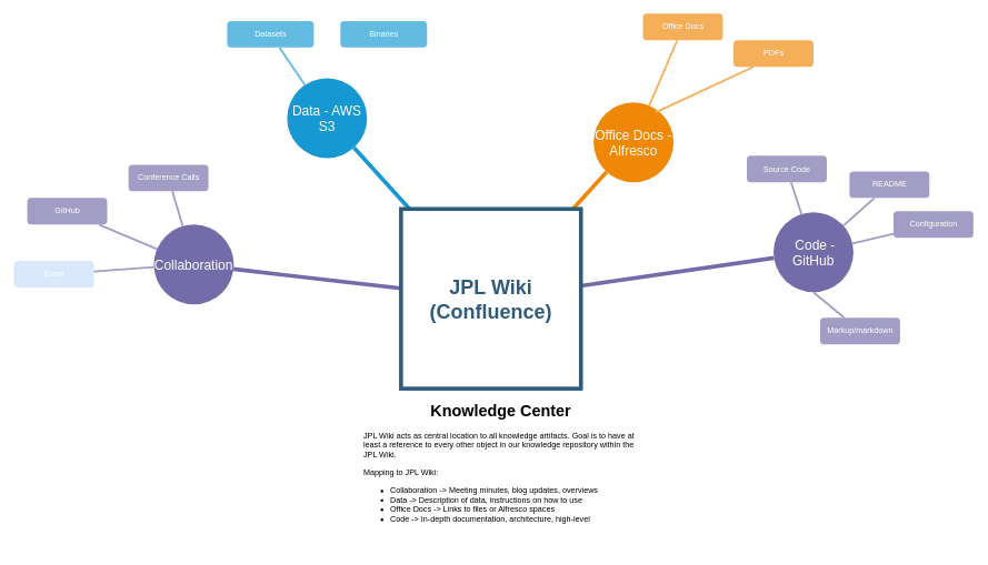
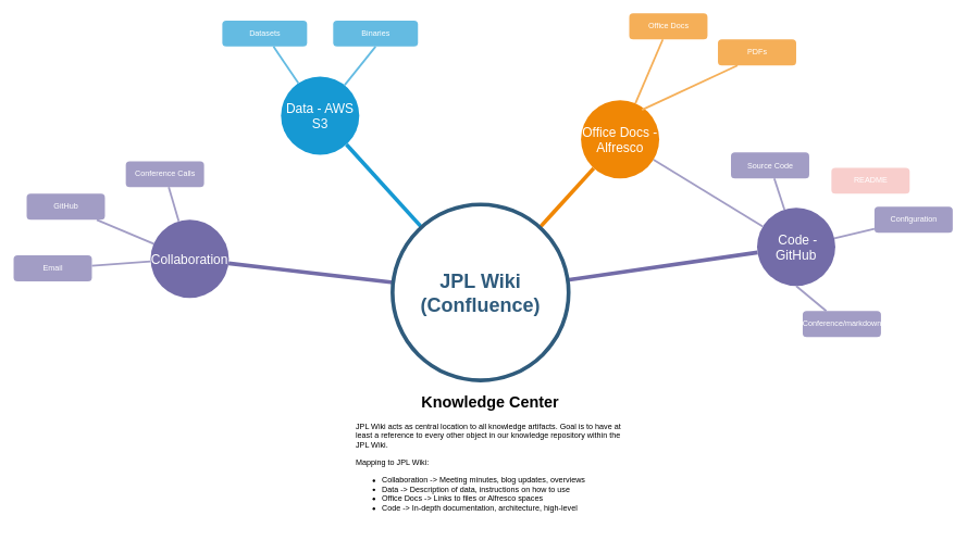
  <mxCell id="0" />
  <mxCell id="1" parent="0" />
  <mxCell id="2" value="Data - AWS S3" style="ellipse;whiteSpace=wrap;html=1;shadow=0;fontFamily=Helvetica;fontSize=20;fontColor=#FFFFFF;align=center;strokeWidth=3;fillColor=#1699D3;strokeColor=none;" parent="1" vertex="1"><mxGeometry x="430" y="117" width="120" height="120" as="geometry" /></mxCell>
  <mxCell id="3" value="Office Docs - Alfresco" style="ellipse;whiteSpace=wrap;html=1;shadow=0;fontFamily=Helvetica;fontSize=20;fontColor=#FFFFFF;align=center;strokeWidth=3;fillColor=#F08705;strokeColor=none;gradientColor=none;" parent="1" vertex="1"><mxGeometry x="890" y="153.5" width="120" height="120" as="geometry" /></mxCell>
  <mxCell id="4" value="&amp;nbsp;Code - GitHub" style="ellipse;whiteSpace=wrap;html=1;shadow=0;fontFamily=Helvetica;fontSize=20;fontColor=#FFFFFF;align=center;strokeWidth=3;fillColor=#736ca8;strokeColor=none;" parent="1" vertex="1"><mxGeometry x="1160" y="318.5" width="120" height="120" as="geometry" /></mxCell>
  <mxCell id="5" style="endArrow=none;strokeWidth=6;strokeColor=#1699D3;html=1;" parent="1" source="19" target="2" edge="1"><mxGeometry relative="1" as="geometry" /></mxCell>
  <mxCell id="6" style="endArrow=none;strokeWidth=6;strokeColor=#f08705;html=1;" parent="1" source="19" target="3" edge="1"><mxGeometry relative="1" as="geometry" /></mxCell>
  <mxCell id="7" style="endArrow=none;strokeWidth=6;strokeColor=#736CA8;html=1;" parent="1" source="19" target="20" edge="1"><mxGeometry relative="1" as="geometry" /></mxCell>
  <mxCell id="8" style="endArrow=none;strokeWidth=6;strokeColor=#736ca8;html=1;" parent="1" source="19" target="4" edge="1"><mxGeometry relative="1" as="geometry" /></mxCell>
  <mxCell id="9" value="Datasets" style="rounded=1;fillColor=#64BBE2;strokeColor=none;strokeWidth=3;shadow=0;html=1;fontColor=#FFFFFF;" parent="1" vertex="1"><mxGeometry x="340" y="31" width="130" height="40" as="geometry" /></mxCell>
  <mxCell id="10" value="" style="edgeStyle=none;endArrow=none;strokeWidth=3;strokeColor=#64BBE2;html=1;" parent="1" source="2" target="9" edge="1"><mxGeometry x="-221.5" y="56.5" width="100" height="100" as="geometry"><mxPoint x="-581.5" y="-206.5" as="sourcePoint" /><mxPoint x="-481.5" y="-306.5" as="targetPoint" /></mxGeometry></mxCell>
  <mxCell id="11" value="Office Docs" style="rounded=1;fillColor=#f5af58;strokeColor=none;strokeWidth=3;shadow=0;html=1;fontColor=#FFFFFF;" parent="1" vertex="1"><mxGeometry x="964" y="20" width="120" height="40" as="geometry" /></mxCell>
  <mxCell id="12" value="" style="edgeStyle=none;endArrow=none;strokeWidth=3;strokeColor=#F5AF58;html=1;" parent="1" source="3" target="11" edge="1"><mxGeometry x="150" y="296.5" width="100" height="100" as="geometry"><mxPoint x="-210" y="33.5" as="sourcePoint" /><mxPoint x="-110" y="-66.5" as="targetPoint" /></mxGeometry></mxCell>
  <mxCell id="13" value="Source Code" style="rounded=1;fillColor=#a29dc5;strokeColor=none;strokeWidth=3;shadow=0;html=1;fontColor=#FFFFFF;" parent="1" vertex="1"><mxGeometry x="1120" y="233.5" width="120" height="40" as="geometry" /></mxCell>
  <mxCell id="14" value="Configuration" style="rounded=1;fillColor=#a29dc5;strokeColor=none;strokeWidth=3;shadow=0;html=1;fontColor=#FFFFFF;" parent="1" vertex="1"><mxGeometry x="1340" y="317" width="120" height="40" as="geometry" /></mxCell>
- <mxCell id="15" value="README" style="rounded=1;fillColor=#a29dc5;strokeColor=none;strokeWidth=3;shadow=0;html=1;fontColor=#FFFFFF;" parent="1" vertex="1"><mxGeometry x="1274" y="257" width="120" height="40" as="geometry" /></mxCell>
+ <mxCell id="15" value="README" style="rounded=1;fillColor=#f8cecc;strokeColor=none;strokeWidth=3;shadow=0;html=1;fontColor=#FFFFFF;" parent="1" vertex="1"><mxGeometry x="1274" y="257" width="120" height="40" as="geometry" /></mxCell>
  <mxCell id="16" value="" style="edgeStyle=none;endArrow=none;strokeWidth=3;strokeColor=#A29DC5;html=1;" parent="1" source="4" target="14" edge="1"><mxGeometry x="230" y="-520.5" width="100" height="100" as="geometry"><mxPoint x="-130" y="-783.5" as="sourcePoint" /><mxPoint x="-30" y="-883.5" as="targetPoint" /></mxGeometry></mxCell>
- <mxCell id="17" value="" style="edgeStyle=none;endArrow=none;strokeWidth=3;strokeColor=#A29DC5;html=1;" parent="1" source="4" target="15" edge="1"><mxGeometry x="230" y="-520.5" width="100" height="100" as="geometry"><mxPoint x="-130" y="-783.5" as="sourcePoint" /><mxPoint x="-30" y="-883.5" as="targetPoint" /></mxGeometry></mxCell>
+ <mxCell id="17" value="" style="edgeStyle=none;endArrow=none;strokeWidth=3;strokeColor=#A29DC5;html=1;" parent="1" source="4" target="3" edge="1"><mxGeometry x="230" y="-520.5" width="100" height="100" as="geometry"><mxPoint x="-130" y="-783.5" as="sourcePoint" /><mxPoint x="-30" y="-883.5" as="targetPoint" /></mxGeometry></mxCell>
  <mxCell id="18" value="" style="edgeStyle=none;endArrow=none;strokeWidth=3;strokeColor=#A29DC5;html=1;" parent="1" source="4" target="13" edge="1"><mxGeometry x="230" y="-520.5" width="100" height="100" as="geometry"><mxPoint x="-130" y="-783.5" as="sourcePoint" /><mxPoint x="-30" y="-883.5" as="targetPoint" /></mxGeometry></mxCell>
- <mxCell id="19" value="JPL Wiki (Confluence)" style="whiteSpace=wrap;html=1;shadow=0;fontFamily=Helvetica;fontSize=30;fontColor=#2F5B7C;align=center;strokeColor=#2F5B7C;strokeWidth=6;fillColor=#FFFFFF;fontStyle=1;gradientColor=none;rounded=0;" parent="1" vertex="1"><mxGeometry x="601" y="313.5" width="270" height="270" as="geometry" /></mxCell>
+ <mxCell id="19" value="JPL Wiki (Confluence)" style="ellipse;whiteSpace=wrap;html=1;shadow=0;fontFamily=Helvetica;fontSize=30;fontColor=#2F5B7C;align=center;strokeColor=#2F5B7C;strokeWidth=6;fillColor=#FFFFFF;fontStyle=1;gradientColor=none;" parent="1" vertex="1"><mxGeometry x="601" y="313.5" width="270" height="270" as="geometry" /></mxCell>
  <mxCell id="20" value="Collaboration " style="ellipse;whiteSpace=wrap;html=1;shadow=0;fontFamily=Helvetica;fontSize=20;fontColor=#FFFFFF;align=center;strokeWidth=3;fillColor=#736ca8;strokeColor=none;" parent="1" vertex="1"><mxGeometry x="230" y="337" width="120" height="120" as="geometry" /></mxCell>
  <mxCell id="21" value="Conference Calls" style="rounded=1;fillColor=#a29dc5;strokeColor=none;strokeWidth=3;shadow=0;html=1;fontColor=#FFFFFF;" parent="1" vertex="1"><mxGeometry x="192" y="247" width="120" height="40" as="geometry" /></mxCell>
  <mxCell id="22" value="GitHub" style="rounded=1;fillColor=#a29dc5;strokeColor=none;strokeWidth=3;shadow=0;html=1;fontColor=#FFFFFF;" parent="1" vertex="1"><mxGeometry x="40" y="297" width="120" height="40" as="geometry" /></mxCell>
  <mxCell id="23" value="" style="edgeStyle=none;endArrow=none;strokeWidth=3;strokeColor=#A29DC5;html=1;" parent="1" source="20" target="21" edge="1"><mxGeometry x="-1498" y="-303.5" width="100" height="100" as="geometry"><mxPoint x="-1858" y="-566.5" as="sourcePoint" /><mxPoint x="-1758" y="-666.5" as="targetPoint" /></mxGeometry></mxCell>
- <mxCell id="24" value="Email" style="rounded=1;fillColor=#dae8fc;strokeColor=none;strokeWidth=3;shadow=0;html=1;fontColor=#FFFFFF;" parent="1" vertex="1"><mxGeometry x="20" y="391.5" width="120" height="40" as="geometry" /></mxCell>
+ <mxCell id="24" value="Email" style="rounded=1;fillColor=#a29dc5;strokeColor=none;strokeWidth=3;shadow=0;html=1;fontColor=#FFFFFF;" parent="1" vertex="1"><mxGeometry x="20" y="391.5" width="120" height="40" as="geometry" /></mxCell>
  <mxCell id="25" value="" style="edgeStyle=none;endArrow=none;strokeWidth=3;strokeColor=#A29DC5;html=1;" parent="1" source="20" target="22" edge="1"><mxGeometry x="-1498" y="-303.5" width="100" height="100" as="geometry"><mxPoint x="-1858" y="-566.5" as="sourcePoint" /><mxPoint x="-1758" y="-666.5" as="targetPoint" /></mxGeometry></mxCell>
  <mxCell id="26" value="" style="edgeStyle=none;endArrow=none;strokeWidth=3;strokeColor=#A29DC5;html=1;" parent="1" source="20" target="24" edge="1"><mxGeometry x="-1498" y="-303.5" width="100" height="100" as="geometry"><mxPoint x="-1858" y="-566.5" as="sourcePoint" /><mxPoint x="-1758" y="-666.5" as="targetPoint" /></mxGeometry></mxCell>
  <mxCell id="27" style="edgeStyle=none;rounded=0;html=1;exitX=0.5;exitY=1;endArrow=none;endFill=0;jettySize=auto;orthogonalLoop=1;strokeColor=#736CA8;strokeWidth=2;fillColor=#64bbe2;fontSize=20;fontColor=#23445D;" parent="1" source="24" target="24" edge="1"><mxGeometry relative="1" as="geometry" /></mxCell>
  <mxCell id="28" value="PDFs" style="rounded=1;fillColor=#f5af58;strokeColor=none;strokeWidth=3;shadow=0;html=1;fontColor=#FFFFFF;" vertex="1" parent="1"><mxGeometry x="1100" y="60" width="120" height="40" as="geometry" /></mxCell>
  <mxCell id="29" value="" style="edgeStyle=none;endArrow=none;strokeWidth=3;strokeColor=#F5AF58;html=1;entryX=0.25;entryY=1;entryDx=0;entryDy=0;" edge="1" parent="1" target="28"><mxGeometry x="160" y="306.5" width="100" height="100" as="geometry"><mxPoint x="983.461" y="168.277" as="sourcePoint" /><mxPoint x="1025.47" y="70" as="targetPoint" /></mxGeometry></mxCell>
- <mxCell id="30" value="Markup/markdown" style="rounded=1;fillColor=#a29dc5;strokeColor=none;strokeWidth=3;shadow=0;html=1;fontColor=#FFFFFF;" vertex="1" parent="1"><mxGeometry x="1230" y="477" width="120" height="40" as="geometry" /></mxCell>
+ <mxCell id="30" value="Conference/markdown" style="rounded=1;fillColor=#a29dc5;strokeColor=none;strokeWidth=3;shadow=0;html=1;fontColor=#FFFFFF;" vertex="1" parent="1"><mxGeometry x="1230" y="477" width="120" height="40" as="geometry" /></mxCell>
  <mxCell id="31" value="" style="edgeStyle=none;endArrow=none;strokeWidth=3;strokeColor=#A29DC5;html=1;exitX=0.5;exitY=1;exitDx=0;exitDy=0;" edge="1" parent="1" source="4" target="30"><mxGeometry x="240" y="-510.5" width="100" height="100" as="geometry"><mxPoint x="1450.349" y="494.134" as="sourcePoint" /><mxPoint x="1508.889" y="531.5" as="targetPoint" /></mxGeometry></mxCell>
  <mxCell id="32" value="Binaries" style="rounded=1;fillColor=#64BBE2;strokeColor=none;strokeWidth=3;shadow=0;html=1;fontColor=#FFFFFF;" vertex="1" parent="1"><mxGeometry x="510" y="31" width="130" height="40" as="geometry" /></mxCell>
+ <mxCell id="33" value="" style="edgeStyle=none;endArrow=none;strokeWidth=3;strokeColor=#64BBE2;html=1;entryX=0.5;entryY=1;entryDx=0;entryDy=0;" edge="1" parent="1" source="2" target="32"><mxGeometry x="-211.5" y="66.5" width="100" height="100" as="geometry"><mxPoint x="543.25" y="145.413" as="sourcePoint" /><mxPoint x="604" y="137" as="targetPoint" /></mxGeometry></mxCell>
  <mxCell id="34" value="&lt;h1 align=&quot;center&quot;&gt;Knowledge Center&lt;br&gt;&lt;/h1&gt;&lt;p&gt;JPL Wiki acts as central location to all knowledge artifacts. Goal is to have at least a reference to every other object in our knowledge repository within the JPL Wiki.&lt;/p&gt;&lt;p&gt;Mapping to JPL Wiki:&lt;/p&gt;&lt;ul&gt;&lt;li&gt;Collaboration -&amp;gt; Meeting minutes, blog updates, overviews&lt;/li&gt;&lt;li&gt;Data -&amp;gt; Description of data, instructions on how to use&lt;/li&gt;&lt;li&gt;Office Docs -&amp;gt; Links to files or Alfresco spaces&lt;/li&gt;&lt;li&gt;Code -&amp;gt; In-depth documentation, architecture, high-level&lt;br&gt;&lt;/li&gt;&lt;/ul&gt;" style="text;html=1;strokeColor=none;fillColor=none;spacing=5;spacingTop=-20;whiteSpace=wrap;overflow=hidden;rounded=0;" vertex="1" parent="1"><mxGeometry x="540" y="597" width="420" height="230" as="geometry" /></mxCell>
